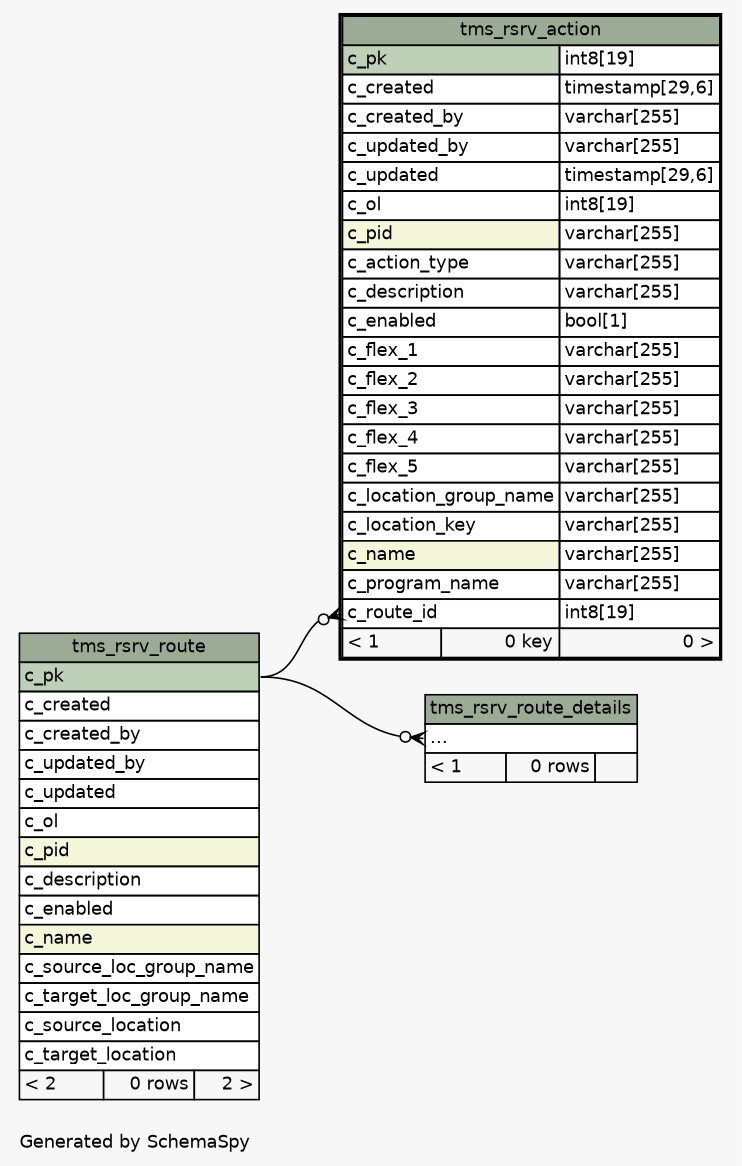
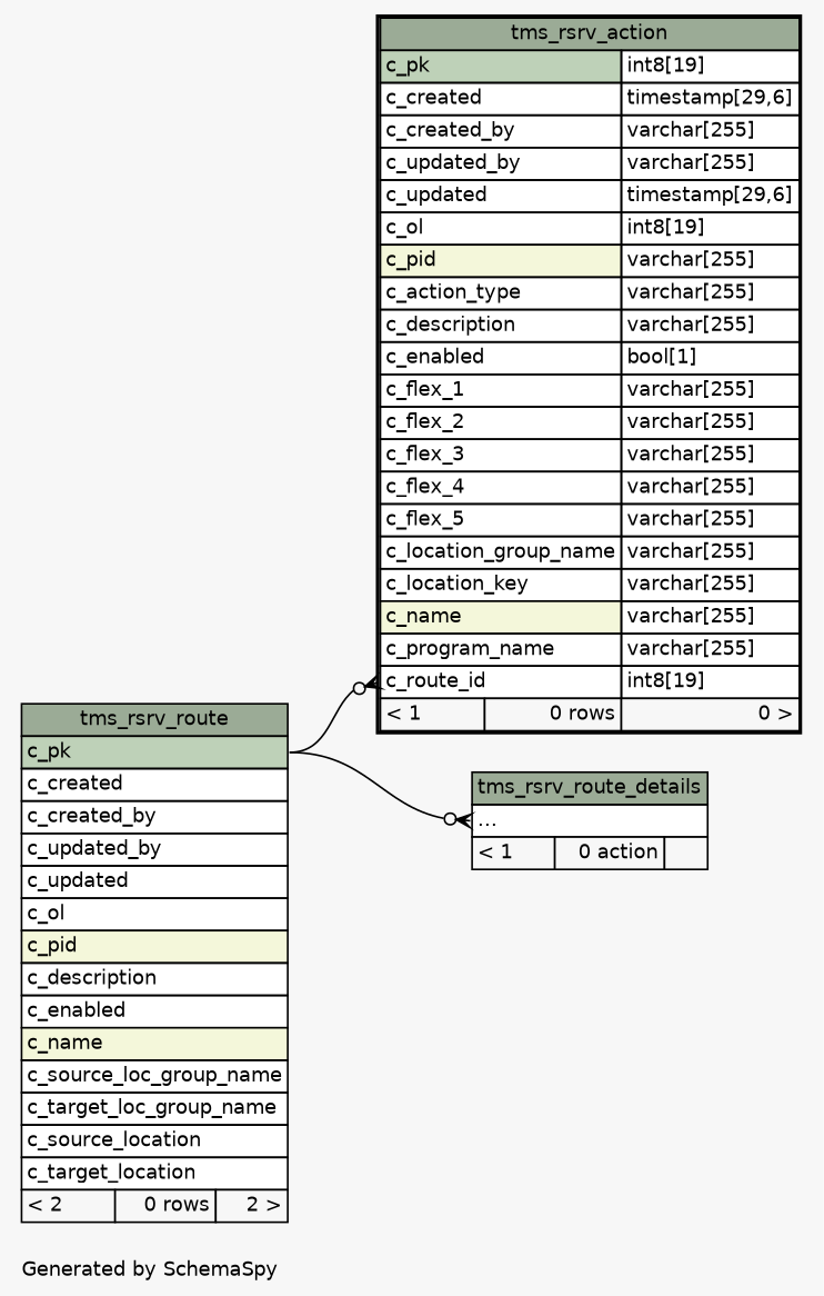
  digraph {
    bgcolor="#f7f7f7"
    fontname=Helvetica
    fontsize=11
    label="\nGenerated by SchemaSpy"
    labeljust=l
    nodesep=0.18
    rankdir=RL
    ranksep=0.46
    node [fontname=Helvetica fontsize=11 shape=plaintext]
    edge [arrowhead=none arrowsize=0.8 arrowtail=crowodot dir=back headport="c_pk:e"]
-   n1 [label=<     <TABLE BORDER="2" CELLBORDER="1" CELLSPACING="0" BGCOLOR="#ffffff">       <TR><TD COLSPAN="3" BGCOLOR="#9bab96" ALIGN="CENTER">tms_rsrv_action</TD></TR>       <TR><TD PORT="c_pk" COLSPAN="2" BGCOLOR="#bed1b8" ALIGN="LEFT">c_pk</TD><TD PORT="c_pk.type" ALIGN="LEFT">int8[19]</TD></TR>       <TR><TD PORT="c_created" COLSPAN="2" ALIGN="LEFT">c_created</TD><TD PORT="c_created.type" ALIGN="LEFT">timestamp[29,6]</TD></TR>       <TR><TD PORT="c_created_by" COLSPAN="2" ALIGN="LEFT">c_created_by</TD><TD PORT="c_created_by.type" ALIGN="LEFT">varchar[255]</TD></TR>       <TR><TD PORT="c_updated_by" COLSPAN="2" ALIGN="LEFT">c_updated_by</TD><TD PORT="c_updated_by.type" ALIGN="LEFT">varchar[255]</TD></TR>       <TR><TD PORT="c_updated" COLSPAN="2" ALIGN="LEFT">c_updated</TD><TD PORT="c_updated.type" ALIGN="LEFT">timestamp[29,6]</TD></TR>       <TR><TD PORT="c_ol" COLSPAN="2" ALIGN="LEFT">c_ol</TD><TD PORT="c_ol.type" ALIGN="LEFT">int8[19]</TD></TR>       <TR><TD PORT="c_pid" COLSPAN="2" BGCOLOR="#f4f7da" ALIGN="LEFT">c_pid</TD><TD PORT="c_pid.type" ALIGN="LEFT">varchar[255]</TD></TR>       <TR><TD PORT="c_action_type" COLSPAN="2" ALIGN="LEFT">c_action_type</TD><TD PORT="c_action_type.type" ALIGN="LEFT">varchar[255]</TD></TR>       <TR><TD PORT="c_description" COLSPAN="2" ALIGN="LEFT">c_description</TD><TD PORT="c_description.type" ALIGN="LEFT">varchar[255]</TD></TR>       <TR><TD PORT="c_enabled" COLSPAN="2" ALIGN="LEFT">c_enabled</TD><TD PORT="c_enabled.type" ALIGN="LEFT">bool[1]</TD></TR>       <TR><TD PORT="c_flex_1" COLSPAN="2" ALIGN="LEFT">c_flex_1</TD><TD PORT="c_flex_1.type" ALIGN="LEFT">varchar[255]</TD></TR>       <TR><TD PORT="c_flex_2" COLSPAN="2" ALIGN="LEFT">c_flex_2</TD><TD PORT="c_flex_2.type" ALIGN="LEFT">varchar[255]</TD></TR>       <TR><TD PORT="c_flex_3" COLSPAN="2" ALIGN="LEFT">c_flex_3</TD><TD PORT="c_flex_3.type" ALIGN="LEFT">varchar[255]</TD></TR>       <TR><TD PORT="c_flex_4" COLSPAN="2" ALIGN="LEFT">c_flex_4</TD><TD PORT="c_flex_4.type" ALIGN="LEFT">varchar[255]</TD></TR>       <TR><TD PORT="c_flex_5" COLSPAN="2" ALIGN="LEFT">c_flex_5</TD><TD PORT="c_flex_5.type" ALIGN="LEFT">varchar[255]</TD></TR>       <TR><TD PORT="c_location_group_name" COLSPAN="2" ALIGN="LEFT">c_location_group_name</TD><TD PORT="c_location_group_name.type" ALIGN="LEFT">varchar[255]</TD></TR>       <TR><TD PORT="c_location_key" COLSPAN="2" ALIGN="LEFT">c_location_key</TD><TD PORT="c_location_key.type" ALIGN="LEFT">varchar[255]</TD></TR>       <TR><TD PORT="c_name" COLSPAN="2" BGCOLOR="#f4f7da" ALIGN="LEFT">c_name</TD><TD PORT="c_name.type" ALIGN="LEFT">varchar[255]</TD></TR>       <TR><TD PORT="c_program_name" COLSPAN="2" ALIGN="LEFT">c_program_name</TD><TD PORT="c_program_name.type" ALIGN="LEFT">varchar[255]</TD></TR>       <TR><TD PORT="c_route_id" COLSPAN="2" ALIGN="LEFT">c_route_id</TD><TD PORT="c_route_id.type" ALIGN="LEFT">int8[19]</TD></TR>       <TR><TD ALIGN="LEFT" BGCOLOR="#f7f7f7">&lt; 1</TD><TD ALIGN="RIGHT" BGCOLOR="#f7f7f7">0 key</TD><TD ALIGN="RIGHT" BGCOLOR="#f7f7f7">0 &gt;</TD></TR>     </TABLE>>]
+   n1 [label=<     <TABLE BORDER="2" CELLBORDER="1" CELLSPACING="0" BGCOLOR="#ffffff">       <TR><TD COLSPAN="3" BGCOLOR="#9bab96" ALIGN="CENTER">tms_rsrv_action</TD></TR>       <TR><TD PORT="c_pk" COLSPAN="2" BGCOLOR="#bed1b8" ALIGN="LEFT">c_pk</TD><TD PORT="c_pk.type" ALIGN="LEFT">int8[19]</TD></TR>       <TR><TD PORT="c_created" COLSPAN="2" ALIGN="LEFT">c_created</TD><TD PORT="c_created.type" ALIGN="LEFT">timestamp[29,6]</TD></TR>       <TR><TD PORT="c_created_by" COLSPAN="2" ALIGN="LEFT">c_created_by</TD><TD PORT="c_created_by.type" ALIGN="LEFT">varchar[255]</TD></TR>       <TR><TD PORT="c_updated_by" COLSPAN="2" ALIGN="LEFT">c_updated_by</TD><TD PORT="c_updated_by.type" ALIGN="LEFT">varchar[255]</TD></TR>       <TR><TD PORT="c_updated" COLSPAN="2" ALIGN="LEFT">c_updated</TD><TD PORT="c_updated.type" ALIGN="LEFT">timestamp[29,6]</TD></TR>       <TR><TD PORT="c_ol" COLSPAN="2" ALIGN="LEFT">c_ol</TD><TD PORT="c_ol.type" ALIGN="LEFT">int8[19]</TD></TR>       <TR><TD PORT="c_pid" COLSPAN="2" BGCOLOR="#f4f7da" ALIGN="LEFT">c_pid</TD><TD PORT="c_pid.type" ALIGN="LEFT">varchar[255]</TD></TR>       <TR><TD PORT="c_action_type" COLSPAN="2" ALIGN="LEFT">c_action_type</TD><TD PORT="c_action_type.type" ALIGN="LEFT">varchar[255]</TD></TR>       <TR><TD PORT="c_description" COLSPAN="2" ALIGN="LEFT">c_description</TD><TD PORT="c_description.type" ALIGN="LEFT">varchar[255]</TD></TR>       <TR><TD PORT="c_enabled" COLSPAN="2" ALIGN="LEFT">c_enabled</TD><TD PORT="c_enabled.type" ALIGN="LEFT">bool[1]</TD></TR>       <TR><TD PORT="c_flex_1" COLSPAN="2" ALIGN="LEFT">c_flex_1</TD><TD PORT="c_flex_1.type" ALIGN="LEFT">varchar[255]</TD></TR>       <TR><TD PORT="c_flex_2" COLSPAN="2" ALIGN="LEFT">c_flex_2</TD><TD PORT="c_flex_2.type" ALIGN="LEFT">varchar[255]</TD></TR>       <TR><TD PORT="c_flex_3" COLSPAN="2" ALIGN="LEFT">c_flex_3</TD><TD PORT="c_flex_3.type" ALIGN="LEFT">varchar[255]</TD></TR>       <TR><TD PORT="c_flex_4" COLSPAN="2" ALIGN="LEFT">c_flex_4</TD><TD PORT="c_flex_4.type" ALIGN="LEFT">varchar[255]</TD></TR>       <TR><TD PORT="c_flex_5" COLSPAN="2" ALIGN="LEFT">c_flex_5</TD><TD PORT="c_flex_5.type" ALIGN="LEFT">varchar[255]</TD></TR>       <TR><TD PORT="c_location_group_name" COLSPAN="2" ALIGN="LEFT">c_location_group_name</TD><TD PORT="c_location_group_name.type" ALIGN="LEFT">varchar[255]</TD></TR>       <TR><TD PORT="c_location_key" COLSPAN="2" ALIGN="LEFT">c_location_key</TD><TD PORT="c_location_key.type" ALIGN="LEFT">varchar[255]</TD></TR>       <TR><TD PORT="c_name" COLSPAN="2" BGCOLOR="#f4f7da" ALIGN="LEFT">c_name</TD><TD PORT="c_name.type" ALIGN="LEFT">varchar[255]</TD></TR>       <TR><TD PORT="c_program_name" COLSPAN="2" ALIGN="LEFT">c_program_name</TD><TD PORT="c_program_name.type" ALIGN="LEFT">varchar[255]</TD></TR>       <TR><TD PORT="c_route_id" COLSPAN="2" ALIGN="LEFT">c_route_id</TD><TD PORT="c_route_id.type" ALIGN="LEFT">int8[19]</TD></TR>       <TR><TD ALIGN="LEFT" BGCOLOR="#f7f7f7">&lt; 1</TD><TD ALIGN="RIGHT" BGCOLOR="#f7f7f7">0 rows</TD><TD ALIGN="RIGHT" BGCOLOR="#f7f7f7">0 &gt;</TD></TR>     </TABLE>>]
    n2 [label=<     <TABLE BORDER="0" CELLBORDER="1" CELLSPACING="0" BGCOLOR="#ffffff">       <TR><TD COLSPAN="3" BGCOLOR="#9bab96" ALIGN="CENTER">tms_rsrv_route</TD></TR>       <TR><TD PORT="c_pk" COLSPAN="3" BGCOLOR="#bed1b8" ALIGN="LEFT">c_pk</TD></TR>       <TR><TD PORT="c_created" COLSPAN="3" ALIGN="LEFT">c_created</TD></TR>       <TR><TD PORT="c_created_by" COLSPAN="3" ALIGN="LEFT">c_created_by</TD></TR>       <TR><TD PORT="c_updated_by" COLSPAN="3" ALIGN="LEFT">c_updated_by</TD></TR>       <TR><TD PORT="c_updated" COLSPAN="3" ALIGN="LEFT">c_updated</TD></TR>       <TR><TD PORT="c_ol" COLSPAN="3" ALIGN="LEFT">c_ol</TD></TR>       <TR><TD PORT="c_pid" COLSPAN="3" BGCOLOR="#f4f7da" ALIGN="LEFT">c_pid</TD></TR>       <TR><TD PORT="c_description" COLSPAN="3" ALIGN="LEFT">c_description</TD></TR>       <TR><TD PORT="c_enabled" COLSPAN="3" ALIGN="LEFT">c_enabled</TD></TR>       <TR><TD PORT="c_name" COLSPAN="3" BGCOLOR="#f4f7da" ALIGN="LEFT">c_name</TD></TR>       <TR><TD PORT="c_source_loc_group_name" COLSPAN="3" ALIGN="LEFT">c_source_loc_group_name</TD></TR>       <TR><TD PORT="c_target_loc_group_name" COLSPAN="3" ALIGN="LEFT">c_target_loc_group_name</TD></TR>       <TR><TD PORT="c_source_location" COLSPAN="3" ALIGN="LEFT">c_source_location</TD></TR>       <TR><TD PORT="c_target_location" COLSPAN="3" ALIGN="LEFT">c_target_location</TD></TR>       <TR><TD ALIGN="LEFT" BGCOLOR="#f7f7f7">&lt; 2</TD><TD ALIGN="RIGHT" BGCOLOR="#f7f7f7">0 rows</TD><TD ALIGN="RIGHT" BGCOLOR="#f7f7f7">2 &gt;</TD></TR>     </TABLE>>]
-   n3 [label=<     <TABLE BORDER="0" CELLBORDER="1" CELLSPACING="0" BGCOLOR="#ffffff">       <TR><TD COLSPAN="3" BGCOLOR="#9bab96" ALIGN="CENTER">tms_rsrv_route_details</TD></TR>       <TR><TD PORT="elipses" COLSPAN="3" ALIGN="LEFT">...</TD></TR>       <TR><TD ALIGN="LEFT" BGCOLOR="#f7f7f7">&lt; 1</TD><TD ALIGN="RIGHT" BGCOLOR="#f7f7f7">0 rows</TD><TD ALIGN="RIGHT" BGCOLOR="#f7f7f7">  </TD></TR>     </TABLE>>]
+   n3 [label=<     <TABLE BORDER="0" CELLBORDER="1" CELLSPACING="0" BGCOLOR="#ffffff">       <TR><TD COLSPAN="3" BGCOLOR="#9bab96" ALIGN="CENTER">tms_rsrv_route_details</TD></TR>       <TR><TD PORT="elipses" COLSPAN="3" ALIGN="LEFT">...</TD></TR>       <TR><TD ALIGN="LEFT" BGCOLOR="#f7f7f7">&lt; 1</TD><TD ALIGN="RIGHT" BGCOLOR="#f7f7f7">0 action</TD><TD ALIGN="RIGHT" BGCOLOR="#f7f7f7">  </TD></TR>     </TABLE>>]
    n1 -> n2 [tailport="c_route_id:w"]
    n3 -> n2 [tailport="elipses:w"]
  }
